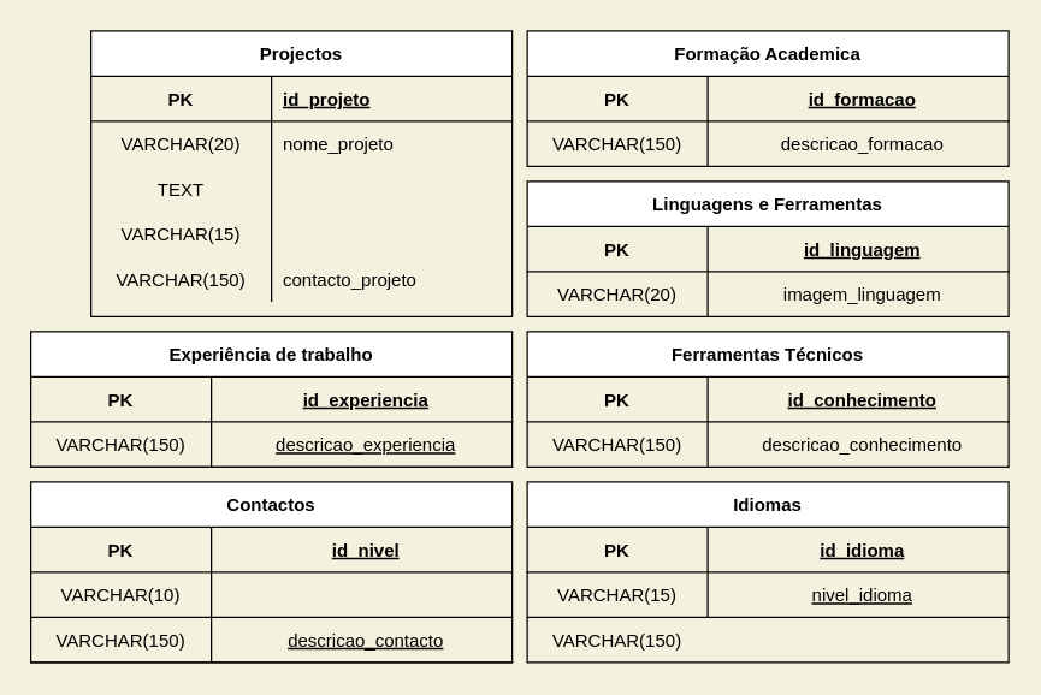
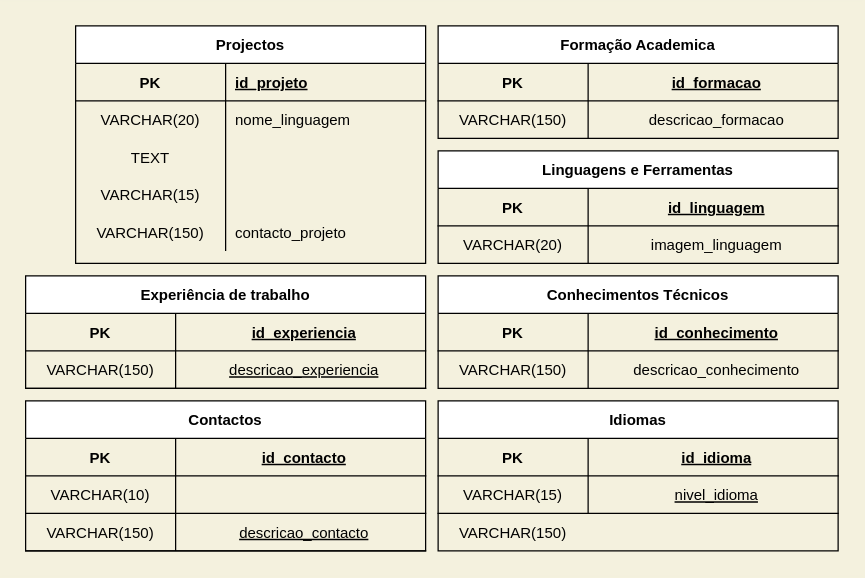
  <mxCell id="0" />
  <mxCell id="1" parent="0" />
  <mxCell id="2" value="Projectos" style="shape=table;startSize=30;container=1;collapsible=1;childLayout=tableLayout;fixedRows=1;rowLines=0;fontStyle=1;align=center;resizeLast=1;" vertex="1" parent="1"><mxGeometry x="60" y="20" width="280" height="190" as="geometry" /></mxCell>
  <mxCell id="3" value="" style="shape=partialRectangle;collapsible=0;dropTarget=0;pointerEvents=0;fillColor=none;top=0;left=0;bottom=1;right=0;points=[[0,0.5],[1,0.5]];portConstraint=eastwest;" vertex="1" parent="2"><mxGeometry y="30" width="280" height="30" as="geometry" /></mxCell>
  <mxCell id="4" value="PK" style="shape=partialRectangle;connectable=0;fillColor=none;top=0;left=0;bottom=0;right=0;fontStyle=1;overflow=hidden;" vertex="1" parent="3"><mxGeometry width="120" height="30" as="geometry" /></mxCell>
  <mxCell id="5" value="id_projeto" style="shape=partialRectangle;connectable=0;fillColor=none;top=0;left=0;bottom=0;right=0;align=left;spacingLeft=6;fontStyle=5;overflow=hidden;" vertex="1" parent="3"><mxGeometry x="120" width="160" height="30" as="geometry" /></mxCell>
  <mxCell id="6" value="" style="shape=partialRectangle;collapsible=0;dropTarget=0;pointerEvents=0;fillColor=none;top=0;left=0;bottom=0;right=0;points=[[0,0.5],[1,0.5]];portConstraint=eastwest;" vertex="1" parent="2"><mxGeometry y="60" width="280" height="30" as="geometry" /></mxCell>
  <mxCell id="7" value="VARCHAR(20)" style="shape=partialRectangle;connectable=0;fillColor=none;top=0;left=0;bottom=0;right=0;editable=1;overflow=hidden;" vertex="1" parent="6"><mxGeometry width="120" height="30" as="geometry" /></mxCell>
- <mxCell id="8" value="nome_projeto" style="shape=partialRectangle;connectable=0;fillColor=none;top=0;left=0;bottom=0;right=0;align=left;spacingLeft=6;overflow=hidden;" vertex="1" parent="6"><mxGeometry x="120" width="160" height="30" as="geometry" /></mxCell>
+ <mxCell id="8" value="nome_linguagem" style="shape=partialRectangle;connectable=0;fillColor=none;top=0;left=0;bottom=0;right=0;align=left;spacingLeft=6;overflow=hidden;" vertex="1" parent="6"><mxGeometry x="120" width="160" height="30" as="geometry" /></mxCell>
  <mxCell id="9" value="" style="shape=partialRectangle;collapsible=0;dropTarget=0;pointerEvents=0;fillColor=none;top=0;left=0;bottom=0;right=0;points=[[0,0.5],[1,0.5]];portConstraint=eastwest;" vertex="1" parent="2"><mxGeometry y="90" width="280" height="30" as="geometry" /></mxCell>
  <mxCell id="10" value="TEXT" style="shape=partialRectangle;connectable=0;fillColor=none;top=0;left=0;bottom=0;right=0;editable=1;overflow=hidden;" vertex="1" parent="9"><mxGeometry width="120" height="30" as="geometry" /></mxCell>
  <mxCell id="11" value="" style="shape=partialRectangle;collapsible=0;dropTarget=0;pointerEvents=0;fillColor=none;top=0;left=0;bottom=0;right=0;points=[[0,0.5],[1,0.5]];portConstraint=eastwest;" vertex="1" parent="2"><mxGeometry y="120" width="280" height="30" as="geometry" /></mxCell>
  <mxCell id="12" value="VARCHAR(15)" style="shape=partialRectangle;connectable=0;fillColor=none;top=0;left=0;bottom=0;right=0;editable=1;overflow=hidden;" vertex="1" parent="11"><mxGeometry width="120" height="30" as="geometry" /></mxCell>
  <mxCell id="13" value="" style="shape=partialRectangle;collapsible=0;dropTarget=0;pointerEvents=0;fillColor=none;top=0;left=0;bottom=0;right=0;points=[[0,0.5],[1,0.5]];portConstraint=eastwest;" vertex="1" parent="2"><mxGeometry y="150" width="280" height="30" as="geometry" /></mxCell>
  <mxCell id="14" value="VARCHAR(150)" style="shape=partialRectangle;connectable=0;fillColor=none;top=0;left=0;bottom=0;right=0;editable=1;overflow=hidden;" vertex="1" parent="13"><mxGeometry width="120" height="30" as="geometry" /></mxCell>
  <mxCell id="15" value="contacto_projeto" style="shape=partialRectangle;connectable=0;fillColor=none;top=0;left=0;bottom=0;right=0;align=left;spacingLeft=6;overflow=hidden;" vertex="1" parent="13"><mxGeometry x="120" width="160" height="30" as="geometry" /></mxCell>
  <mxCell id="16" value="Formação Academica" style="shape=table;startSize=30;container=1;collapsible=1;childLayout=tableLayout;fixedRows=1;rowLines=0;fontStyle=1;align=center;resizeLast=1;" vertex="1" parent="1"><mxGeometry x="350" y="20" width="320" height="90" as="geometry" /></mxCell>
  <mxCell id="17" value="" style="shape=partialRectangle;collapsible=0;dropTarget=0;pointerEvents=0;fillColor=none;top=0;left=0;bottom=1;right=0;points=[[0,0.5],[1,0.5]];portConstraint=eastwest;" vertex="1" parent="16"><mxGeometry y="30" width="320" height="30" as="geometry" /></mxCell>
  <mxCell id="18" value="PK" style="shape=partialRectangle;connectable=0;fillColor=none;top=0;left=0;bottom=0;right=0;fontStyle=1;overflow=hidden;" vertex="1" parent="17"><mxGeometry width="120" height="30" as="geometry" /></mxCell>
  <mxCell id="19" value="id_formacao" style="shape=partialRectangle;connectable=0;fillColor=none;top=0;left=0;bottom=0;right=0;align=center;spacingLeft=6;fontStyle=5;overflow=hidden;" vertex="1" parent="17"><mxGeometry x="120" width="200" height="30" as="geometry" /></mxCell>
  <mxCell id="20" value="" style="shape=partialRectangle;collapsible=0;dropTarget=0;pointerEvents=0;fillColor=none;top=0;left=0;bottom=0;right=0;points=[[0,0.5],[1,0.5]];portConstraint=eastwest;" vertex="1" parent="16"><mxGeometry y="60" width="320" height="30" as="geometry" /></mxCell>
  <mxCell id="21" value="VARCHAR(150)" style="shape=partialRectangle;connectable=0;fillColor=none;top=0;left=0;bottom=0;right=0;editable=1;overflow=hidden;" vertex="1" parent="20"><mxGeometry width="120" height="30" as="geometry" /></mxCell>
  <mxCell id="22" value="descricao_formacao" style="shape=partialRectangle;connectable=0;fillColor=none;top=0;left=0;bottom=0;right=0;align=center;spacingLeft=6;overflow=hidden;" vertex="1" parent="20"><mxGeometry x="120" width="200" height="30" as="geometry" /></mxCell>
  <mxCell id="23" value="Linguagens e Ferramentas" style="shape=table;startSize=30;container=1;collapsible=1;childLayout=tableLayout;fixedRows=1;rowLines=0;fontStyle=1;align=center;resizeLast=1;" vertex="1" parent="1"><mxGeometry x="350" y="120" width="320" height="90" as="geometry" /></mxCell>
  <mxCell id="24" value="" style="shape=partialRectangle;collapsible=0;dropTarget=0;pointerEvents=0;fillColor=none;top=0;left=0;bottom=1;right=0;points=[[0,0.5],[1,0.5]];portConstraint=eastwest;" vertex="1" parent="23"><mxGeometry y="30" width="320" height="30" as="geometry" /></mxCell>
  <mxCell id="25" value="PK" style="shape=partialRectangle;connectable=0;fillColor=none;top=0;left=0;bottom=0;right=0;fontStyle=1;overflow=hidden;" vertex="1" parent="24"><mxGeometry width="120" height="30" as="geometry" /></mxCell>
  <mxCell id="26" value="id_linguagem" style="shape=partialRectangle;connectable=0;fillColor=none;top=0;left=0;bottom=0;right=0;align=center;spacingLeft=6;fontStyle=5;overflow=hidden;" vertex="1" parent="24"><mxGeometry x="120" width="200" height="30" as="geometry" /></mxCell>
  <mxCell id="27" value="" style="shape=partialRectangle;collapsible=0;dropTarget=0;pointerEvents=0;fillColor=none;top=0;left=0;bottom=0;right=0;points=[[0,0.5],[1,0.5]];portConstraint=eastwest;" vertex="1" parent="23"><mxGeometry y="60" width="320" height="30" as="geometry" /></mxCell>
  <mxCell id="28" value="VARCHAR(20)" style="shape=partialRectangle;connectable=0;fillColor=none;top=0;left=0;bottom=0;right=0;editable=1;overflow=hidden;" vertex="1" parent="27"><mxGeometry width="120" height="30" as="geometry" /></mxCell>
  <mxCell id="29" value="imagem_linguagem" style="shape=partialRectangle;connectable=0;fillColor=none;top=0;left=0;bottom=0;right=0;align=center;spacingLeft=6;overflow=hidden;" vertex="1" parent="27"><mxGeometry x="120" width="200" height="30" as="geometry" /></mxCell>
- <mxCell id="30" value="Ferramentas Técnicos" style="shape=table;startSize=30;container=1;collapsible=1;childLayout=tableLayout;fixedRows=1;rowLines=0;fontStyle=1;align=center;resizeLast=1;" vertex="1" parent="1"><mxGeometry x="350" y="220" width="320" height="90" as="geometry" /></mxCell>
+ <mxCell id="30" value="Conhecimentos Técnicos" style="shape=table;startSize=30;container=1;collapsible=1;childLayout=tableLayout;fixedRows=1;rowLines=0;fontStyle=1;align=center;resizeLast=1;" vertex="1" parent="1"><mxGeometry x="350" y="220" width="320" height="90" as="geometry" /></mxCell>
  <mxCell id="31" value="" style="shape=partialRectangle;collapsible=0;dropTarget=0;pointerEvents=0;fillColor=none;top=0;left=0;bottom=1;right=0;points=[[0,0.5],[1,0.5]];portConstraint=eastwest;" vertex="1" parent="30"><mxGeometry y="30" width="320" height="30" as="geometry" /></mxCell>
  <mxCell id="32" value="PK" style="shape=partialRectangle;connectable=0;fillColor=none;top=0;left=0;bottom=0;right=0;fontStyle=1;overflow=hidden;" vertex="1" parent="31"><mxGeometry width="120" height="30" as="geometry" /></mxCell>
  <mxCell id="33" value="id_conhecimento" style="shape=partialRectangle;connectable=0;fillColor=none;top=0;left=0;bottom=0;right=0;align=center;spacingLeft=6;fontStyle=5;overflow=hidden;" vertex="1" parent="31"><mxGeometry x="120" width="200" height="30" as="geometry" /></mxCell>
  <mxCell id="34" value="" style="shape=partialRectangle;collapsible=0;dropTarget=0;pointerEvents=0;fillColor=none;top=0;left=0;bottom=0;right=0;points=[[0,0.5],[1,0.5]];portConstraint=eastwest;" vertex="1" parent="30"><mxGeometry y="60" width="320" height="30" as="geometry" /></mxCell>
  <mxCell id="35" value="VARCHAR(150)" style="shape=partialRectangle;connectable=0;fillColor=none;top=0;left=0;bottom=0;right=0;editable=1;overflow=hidden;" vertex="1" parent="34"><mxGeometry width="120" height="30" as="geometry" /></mxCell>
  <mxCell id="36" value="descricao_conhecimento" style="shape=partialRectangle;connectable=0;fillColor=none;top=0;left=0;bottom=0;right=0;align=center;spacingLeft=6;overflow=hidden;" vertex="1" parent="34"><mxGeometry x="120" width="200" height="30" as="geometry" /></mxCell>
  <mxCell id="37" value="Idiomas" style="shape=table;startSize=30;container=1;collapsible=1;childLayout=tableLayout;fixedRows=1;rowLines=0;fontStyle=1;align=center;resizeLast=1;" vertex="1" parent="1"><mxGeometry x="350" y="320" width="320" height="120" as="geometry" /></mxCell>
  <mxCell id="38" value="" style="shape=partialRectangle;collapsible=0;dropTarget=0;pointerEvents=0;fillColor=none;top=0;left=0;bottom=1;right=0;points=[[0,0.5],[1,0.5]];portConstraint=eastwest;" vertex="1" parent="37"><mxGeometry y="30" width="320" height="30" as="geometry" /></mxCell>
  <mxCell id="39" value="PK" style="shape=partialRectangle;connectable=0;fillColor=none;top=0;left=0;bottom=0;right=0;fontStyle=1;overflow=hidden;" vertex="1" parent="38"><mxGeometry width="120" height="30" as="geometry" /></mxCell>
  <mxCell id="40" value="id_idioma" style="shape=partialRectangle;connectable=0;fillColor=none;top=0;left=0;bottom=0;right=0;align=center;spacingLeft=6;fontStyle=5;overflow=hidden;" vertex="1" parent="38"><mxGeometry x="120" width="200" height="30" as="geometry" /></mxCell>
  <mxCell id="41" style="shape=partialRectangle;collapsible=0;dropTarget=0;pointerEvents=0;fillColor=none;top=0;left=0;bottom=1;right=0;points=[[0,0.5],[1,0.5]];portConstraint=eastwest;" vertex="1" parent="37"><mxGeometry y="60" width="320" height="30" as="geometry" /></mxCell>
  <mxCell id="42" value="VARCHAR(15)" style="shape=partialRectangle;connectable=0;fillColor=none;top=0;left=0;bottom=0;right=0;fontStyle=0;overflow=hidden;" vertex="1" parent="41"><mxGeometry width="120" height="30" as="geometry" /></mxCell>
  <mxCell id="43" value="nivel_idioma" style="shape=partialRectangle;connectable=0;fillColor=none;top=0;left=0;bottom=0;right=0;align=center;spacingLeft=6;fontStyle=4;overflow=hidden;" vertex="1" parent="41"><mxGeometry x="120" width="200" height="30" as="geometry" /></mxCell>
  <mxCell id="44" value="" style="shape=partialRectangle;collapsible=0;dropTarget=0;pointerEvents=0;fillColor=none;top=0;left=0;bottom=0;right=0;points=[[0,0.5],[1,0.5]];portConstraint=eastwest;" vertex="1" parent="37"><mxGeometry y="90" width="320" height="30" as="geometry" /></mxCell>
  <mxCell id="45" value="VARCHAR(150)" style="shape=partialRectangle;connectable=0;fillColor=none;top=0;left=0;bottom=0;right=0;editable=1;overflow=hidden;" vertex="1" parent="44"><mxGeometry width="120" height="30" as="geometry" /></mxCell>
  <mxCell id="46" value="Experiência de trabalho" style="shape=table;startSize=30;container=1;collapsible=1;childLayout=tableLayout;fixedRows=1;rowLines=0;fontStyle=1;align=center;resizeLast=1;" vertex="1" parent="1"><mxGeometry x="20" y="220" width="320" height="90" as="geometry" /></mxCell>
  <mxCell id="47" value="" style="shape=partialRectangle;collapsible=0;dropTarget=0;pointerEvents=0;fillColor=none;top=0;left=0;bottom=1;right=0;points=[[0,0.5],[1,0.5]];portConstraint=eastwest;" vertex="1" parent="46"><mxGeometry y="30" width="320" height="30" as="geometry" /></mxCell>
  <mxCell id="48" value="PK" style="shape=partialRectangle;connectable=0;fillColor=none;top=0;left=0;bottom=0;right=0;fontStyle=1;overflow=hidden;" vertex="1" parent="47"><mxGeometry width="120" height="30" as="geometry" /></mxCell>
  <mxCell id="49" value="id_experiencia" style="shape=partialRectangle;connectable=0;fillColor=none;top=0;left=0;bottom=0;right=0;align=center;spacingLeft=6;fontStyle=5;overflow=hidden;" vertex="1" parent="47"><mxGeometry x="120" width="200" height="30" as="geometry" /></mxCell>
  <mxCell id="50" style="shape=partialRectangle;collapsible=0;dropTarget=0;pointerEvents=0;fillColor=none;top=0;left=0;bottom=1;right=0;points=[[0,0.5],[1,0.5]];portConstraint=eastwest;" vertex="1" parent="46"><mxGeometry y="60" width="320" height="30" as="geometry" /></mxCell>
  <mxCell id="51" value="VARCHAR(150)" style="shape=partialRectangle;connectable=0;fillColor=none;top=0;left=0;bottom=0;right=0;fontStyle=0;overflow=hidden;" vertex="1" parent="50"><mxGeometry width="120" height="30" as="geometry" /></mxCell>
  <mxCell id="52" value="descricao_experiencia" style="shape=partialRectangle;connectable=0;fillColor=none;top=0;left=0;bottom=0;right=0;align=center;spacingLeft=6;fontStyle=4;overflow=hidden;" vertex="1" parent="50"><mxGeometry x="120" width="200" height="30" as="geometry" /></mxCell>
  <mxCell id="53" value="Contactos" style="shape=table;startSize=30;container=1;collapsible=1;childLayout=tableLayout;fixedRows=1;rowLines=0;fontStyle=1;align=center;resizeLast=1;" vertex="1" parent="1"><mxGeometry x="20" y="320" width="320" height="120" as="geometry" /></mxCell>
  <mxCell id="54" value="" style="shape=partialRectangle;collapsible=0;dropTarget=0;pointerEvents=0;fillColor=none;top=0;left=0;bottom=1;right=0;points=[[0,0.5],[1,0.5]];portConstraint=eastwest;" vertex="1" parent="53"><mxGeometry y="30" width="320" height="30" as="geometry" /></mxCell>
  <mxCell id="55" value="PK" style="shape=partialRectangle;connectable=0;fillColor=none;top=0;left=0;bottom=0;right=0;fontStyle=1;overflow=hidden;" vertex="1" parent="54"><mxGeometry width="120" height="30" as="geometry" /></mxCell>
- <mxCell id="56" value="id_nivel" style="shape=partialRectangle;connectable=0;fillColor=none;top=0;left=0;bottom=0;right=0;align=center;spacingLeft=6;fontStyle=5;overflow=hidden;" vertex="1" parent="54"><mxGeometry x="120" width="200" height="30" as="geometry" /></mxCell>
+ <mxCell id="56" value="id_contacto" style="shape=partialRectangle;connectable=0;fillColor=none;top=0;left=0;bottom=0;right=0;align=center;spacingLeft=6;fontStyle=5;overflow=hidden;" vertex="1" parent="54"><mxGeometry x="120" width="200" height="30" as="geometry" /></mxCell>
  <mxCell id="57" style="shape=partialRectangle;collapsible=0;dropTarget=0;pointerEvents=0;fillColor=none;top=0;left=0;bottom=1;right=0;points=[[0,0.5],[1,0.5]];portConstraint=eastwest;" vertex="1" parent="53"><mxGeometry y="60" width="320" height="30" as="geometry" /></mxCell>
  <mxCell id="58" value="VARCHAR(10)" style="shape=partialRectangle;connectable=0;fillColor=none;top=0;left=0;bottom=0;right=0;fontStyle=0;overflow=hidden;" vertex="1" parent="57"><mxGeometry width="120" height="30" as="geometry" /></mxCell>
  <mxCell id="59" style="shape=partialRectangle;collapsible=0;dropTarget=0;pointerEvents=0;fillColor=none;top=0;left=0;bottom=1;right=0;points=[[0,0.5],[1,0.5]];portConstraint=eastwest;" vertex="1" parent="53"><mxGeometry y="90" width="320" height="30" as="geometry" /></mxCell>
  <mxCell id="60" value="VARCHAR(150)" style="shape=partialRectangle;connectable=0;fillColor=none;top=0;left=0;bottom=0;right=0;fontStyle=0;overflow=hidden;" vertex="1" parent="59"><mxGeometry width="120" height="30" as="geometry" /></mxCell>
  <mxCell id="61" value="descricao_contacto" style="shape=partialRectangle;connectable=0;fillColor=none;top=0;left=0;bottom=0;right=0;align=center;spacingLeft=6;fontStyle=4;overflow=hidden;" vertex="1" parent="59"><mxGeometry x="120" width="200" height="30" as="geometry" /></mxCell>
